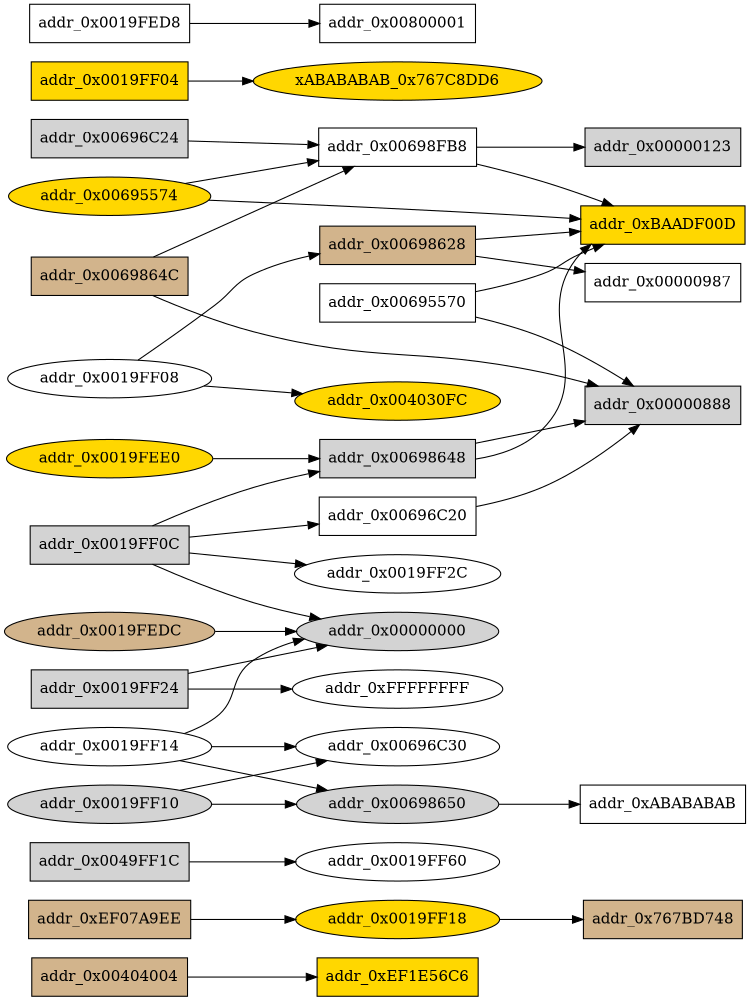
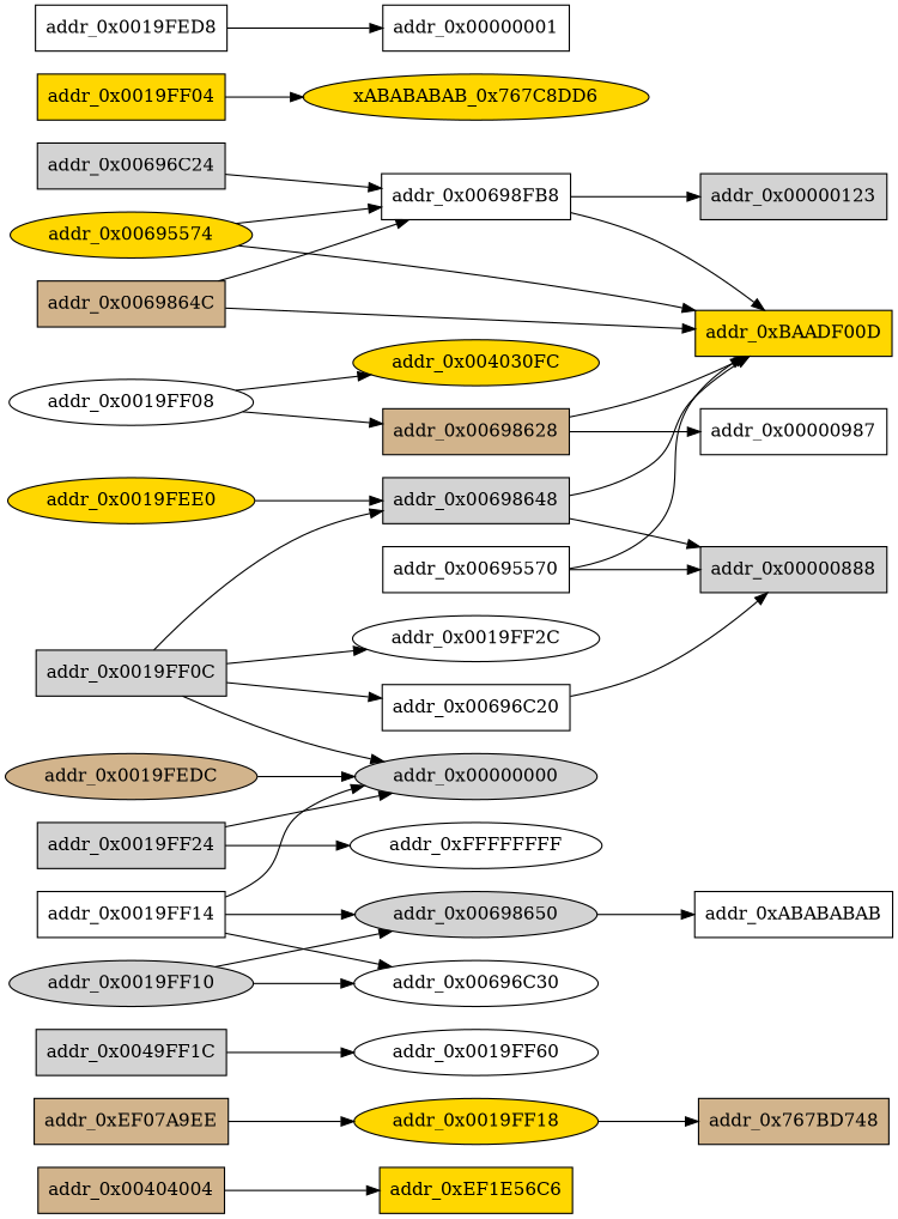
  strict digraph {
    rankdir=LR
    node [fillcolor=white shape=box style=filled]
    addr_0x00404004 [fillcolor=tan]
    addr_0xEF1E56C6 [fillcolor=gold]
    addr_0x0019FF18 [fillcolor=gold shape=ellipse]
    addr_0x767BD748 [fillcolor=tan]
    addr_0xEF07A9EE [fillcolor=tan]
    n6 [fillcolor=lightgrey label=addr_0x0049FF1C]
    addr_0x0019FF60 [shape=ellipse]
    addr_0xBAADF00D [fillcolor=gold]
    addr_0x00698FB8
    addr_0x00000123 [fillcolor=lightgrey]
    addr_0x0019FF04 [fillcolor=gold]
    n12 [fillcolor=gold label=xABABABAB_0x767C8DD6 shape=ellipse]
    addr_0x00695574 [fillcolor=gold shape=ellipse]
    addr_0x00695570
    addr_0x00000888 [fillcolor=lightgrey]
    addr_0x00000000 [fillcolor=lightgrey shape=ellipse]
-   addr_0x0019FF14 [shape=ellipse]
+   addr_0x0019FF14
    addr_0x00698650 [fillcolor=lightgrey shape=ellipse]
    addr_0x00696C30 [shape=ellipse]
    addr_0xABABABAB
    addr_0x0019FF08 [shape=ellipse]
    addr_0x004030FC [fillcolor=gold shape=ellipse]
    addr_0x00698628 [fillcolor=tan]
    addr_0x00000987
    addr_0x0019FF0C [fillcolor=lightgrey]
    addr_0x0019FF2C [shape=ellipse]
    addr_0x00698648 [fillcolor=lightgrey]
    addr_0x00696C20
    addr_0x0019FF10 [fillcolor=lightgrey shape=ellipse]
    addr_0x0019FF24 [fillcolor=lightgrey]
    addr_0xFFFFFFFF [shape=ellipse]
    addr_0x0069864C [fillcolor=tan]
    addr_0x0019FEDC [fillcolor=tan shape=ellipse]
    addr_0x0019FED8
-   addr_0x00000001 [label=addr_0x00800001]
+   addr_0x00000001
    addr_0x0019FEE0 [fillcolor=gold shape=ellipse]
    addr_0x00696C24 [fillcolor=lightgrey]
    addr_0x00404004 -> addr_0xEF1E56C6
    addr_0x0019FF18 -> addr_0x767BD748
    addr_0xEF07A9EE -> addr_0x0019FF18
    n6 -> addr_0x0019FF60
    addr_0x00698FB8 -> addr_0xBAADF00D
    addr_0x00698FB8 -> addr_0x00000123
    addr_0x0019FF04 -> n12
    addr_0x00695574 -> addr_0xBAADF00D
    addr_0x00695574 -> addr_0x00698FB8
    addr_0x00695570 -> addr_0xBAADF00D
    addr_0x00695570 -> addr_0x00000888
    addr_0x0019FF14 -> addr_0x00000000
    addr_0x0019FF14 -> addr_0x00698650
    addr_0x0019FF14 -> addr_0x00696C30
    addr_0x00698650 -> addr_0xABABABAB
    addr_0x0019FF08 -> addr_0x004030FC
    addr_0x0019FF08 -> addr_0x00698628
    addr_0x00698628 -> addr_0xBAADF00D
    addr_0x00698628 -> addr_0x00000987
    addr_0x0019FF0C -> addr_0x00000000
    addr_0x0019FF0C -> addr_0x0019FF2C
    addr_0x0019FF0C -> addr_0x00698648
    addr_0x0019FF0C -> addr_0x00696C20
    addr_0x00698648 -> addr_0xBAADF00D
    addr_0x00698648 -> addr_0x00000888
    addr_0x00696C20 -> addr_0x00000888
    addr_0x0019FF10 -> addr_0x00698650
    addr_0x0019FF10 -> addr_0x00696C30
    addr_0x0019FF24 -> addr_0x00000000
    addr_0x0019FF24 -> addr_0xFFFFFFFF
-   addr_0x0069864C -> addr_0x00000888
+   addr_0x0069864C -> addr_0xBAADF00D
    addr_0x0069864C -> addr_0x00698FB8
    addr_0x0019FEDC -> addr_0x00000000
    addr_0x0019FED8 -> addr_0x00000001
    addr_0x0019FEE0 -> addr_0x00698648
    addr_0x00696C24 -> addr_0x00698FB8
  }
